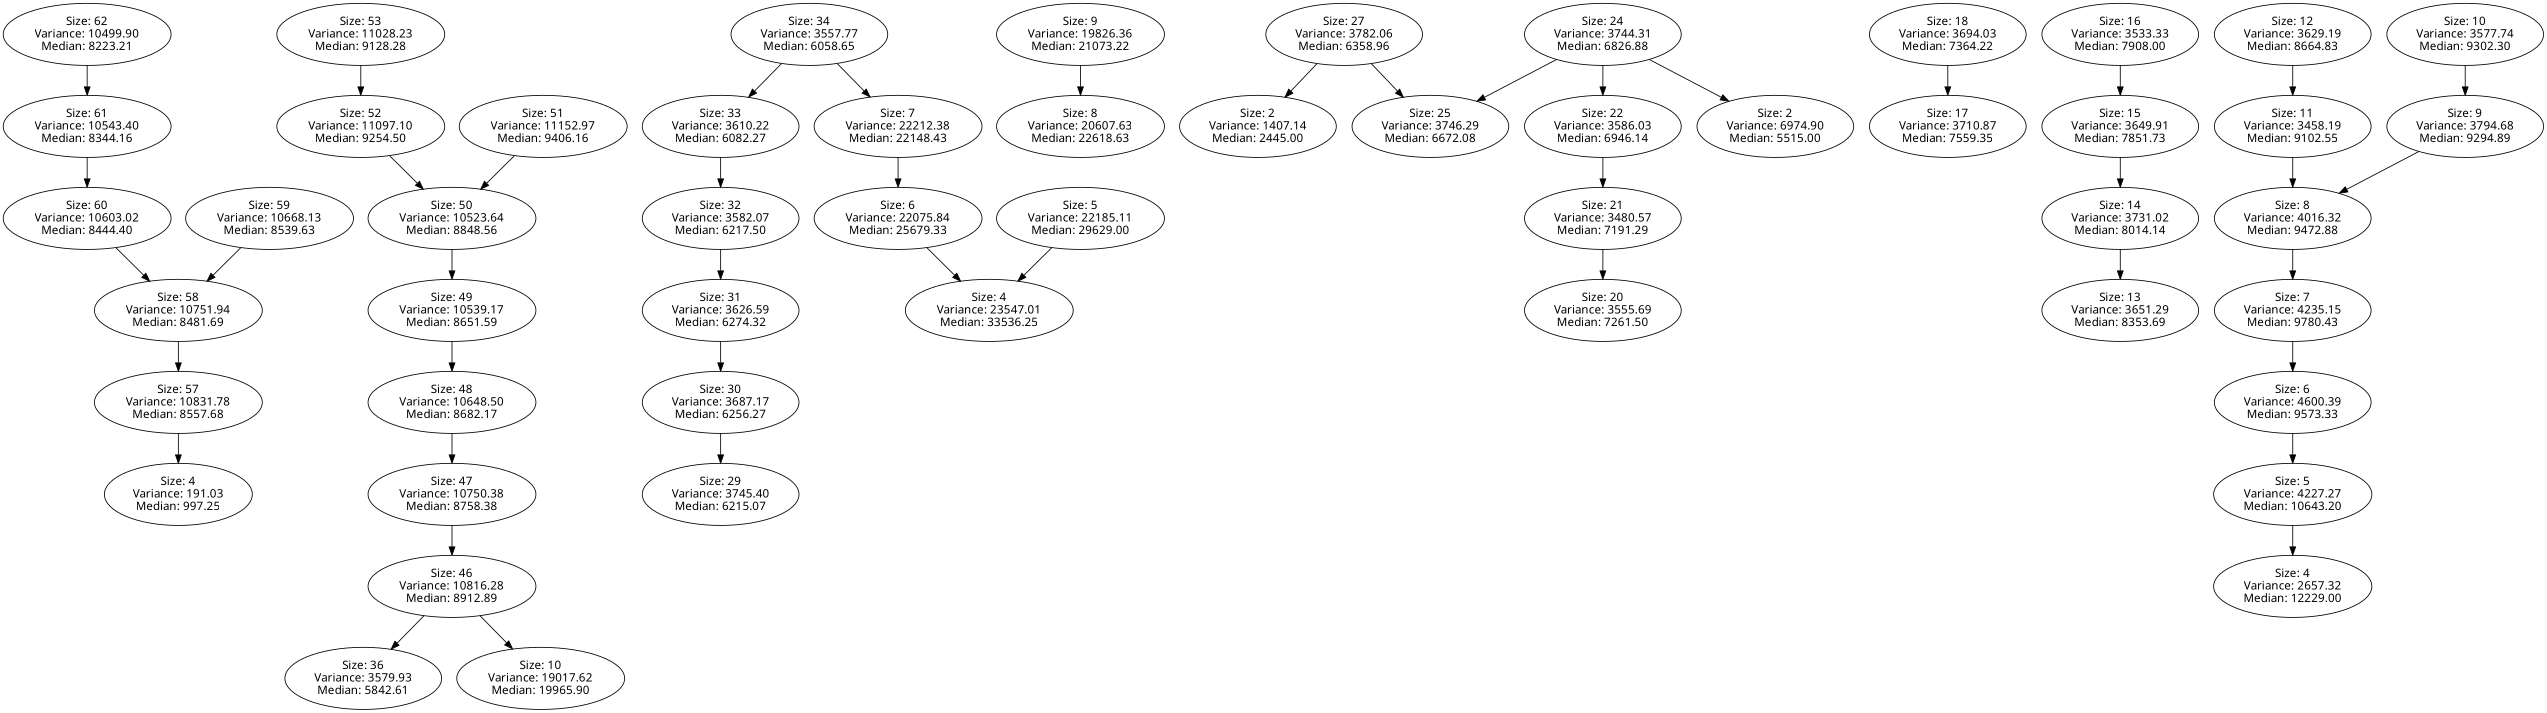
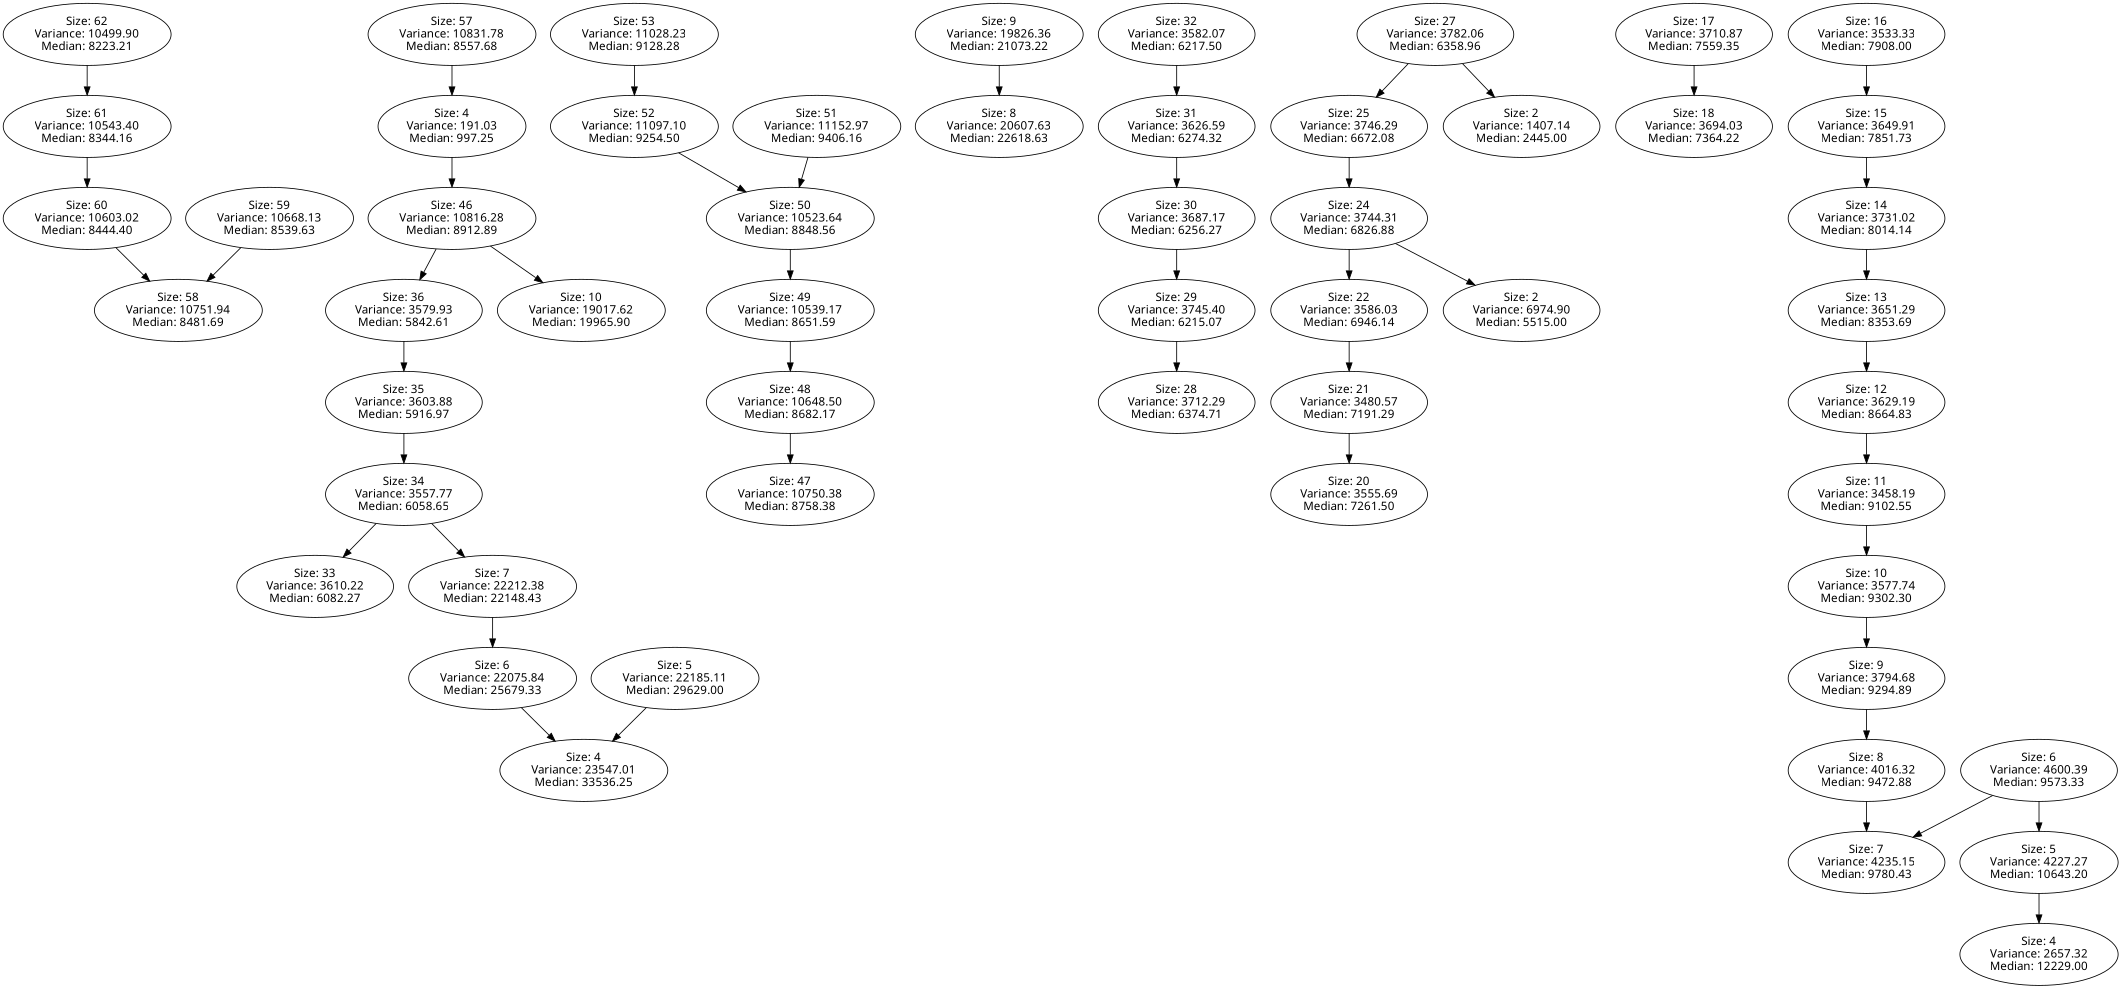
  digraph {
    L=19
    fontname="Noto Sans"
    node [fontname="Noto Sans"]
    edge [fontname="Noto Sans"]
    "Size: 62\nVariance: 10499.90\nMedian: 8223.21"
    "Size: 61\nVariance: 10543.40\nMedian: 8344.16"
    "Size: 60\nVariance: 10603.02\nMedian: 8444.40"
    "Size: 58\nVariance: 10751.94\nMedian: 8481.69"
    "Size: 59\nVariance: 10668.13\nMedian: 8539.63"
    "Size: 57\nVariance: 10831.78\nMedian: 8557.68"
    "Size: 4\nVariance: 191.03\nMedian: 997.25"
    "Size: 53\nVariance: 11028.23\nMedian: 9128.28"
    "Size: 52\nVariance: 11097.10\nMedian: 9254.50"
    "Size: 50\nVariance: 10523.64\nMedian: 8848.56"
    "Size: 51\nVariance: 11152.97\nMedian: 9406.16"
    "Size: 49\nVariance: 10539.17\nMedian: 8651.59"
    "Size: 48\nVariance: 10648.50\nMedian: 8682.17"
    "Size: 47\nVariance: 10750.38\nMedian: 8758.38"
    "Size: 46\nVariance: 10816.28\nMedian: 8912.89"
    "Size: 36\nVariance: 3579.93\nMedian: 5842.61"
    "Size: 10\nVariance: 19017.62\nMedian: 19965.90"
+   "Size: 35\nVariance: 3603.88\nMedian: 5916.97"
    "Size: 34\nVariance: 3557.77\nMedian: 6058.65"
    "Size: 9\nVariance: 19826.36\nMedian: 21073.22"
    "Size: 8\nVariance: 20607.63\nMedian: 22618.63"
    "Size: 33\nVariance: 3610.22\nMedian: 6082.27"
    "Size: 7\nVariance: 22212.38\nMedian: 22148.43"
    "Size: 32\nVariance: 3582.07\nMedian: 6217.50"
    "Size: 31\nVariance: 3626.59\nMedian: 6274.32"
    "Size: 30\nVariance: 3687.17\nMedian: 6256.27"
    "Size: 29\nVariance: 3745.40\nMedian: 6215.07"
+   "Size: 28\nVariance: 3712.29\nMedian: 6374.71"
    "Size: 27\nVariance: 3782.06\nMedian: 6358.96"
    "Size: 25\nVariance: 3746.29\nMedian: 6672.08"
    "Size: 2\nVariance: 1407.14\nMedian: 2445.00"
    "Size: 24\nVariance: 3744.31\nMedian: 6826.88"
    "Size: 22\nVariance: 3586.03\nMedian: 6946.14"
    "Size: 2\nVariance: 6974.90\nMedian: 5515.00"
    "Size: 21\nVariance: 3480.57\nMedian: 7191.29"
    "Size: 20\nVariance: 3555.69\nMedian: 7261.50"
    "Size: 18\nVariance: 3694.03\nMedian: 7364.22"
    "Size: 17\nVariance: 3710.87\nMedian: 7559.35"
    "Size: 16\nVariance: 3533.33\nMedian: 7908.00"
    "Size: 15\nVariance: 3649.91\nMedian: 7851.73"
    "Size: 14\nVariance: 3731.02\nMedian: 8014.14"
    "Size: 13\nVariance: 3651.29\nMedian: 8353.69"
    "Size: 12\nVariance: 3629.19\nMedian: 8664.83"
    "Size: 11\nVariance: 3458.19\nMedian: 9102.55"
    "Size: 10\nVariance: 3577.74\nMedian: 9302.30"
    "Size: 9\nVariance: 3794.68\nMedian: 9294.89"
    "Size: 8\nVariance: 4016.32\nMedian: 9472.88"
    "Size: 7\nVariance: 4235.15\nMedian: 9780.43"
    "Size: 6\nVariance: 4600.39\nMedian: 9573.33"
    "Size: 5\nVariance: 4227.27\nMedian: 10643.20"
    "Size: 4\nVariance: 2657.32\nMedian: 12229.00"
    "Size: 6\nVariance: 22075.84\nMedian: 25679.33"
    "Size: 4\nVariance: 23547.01\nMedian: 33536.25"
    "Size: 5\nVariance: 22185.11\nMedian: 29629.00"
    "Size: 62\nVariance: 10499.90\nMedian: 8223.21" -> "Size: 61\nVariance: 10543.40\nMedian: 8344.16"
    "Size: 61\nVariance: 10543.40\nMedian: 8344.16" -> "Size: 60\nVariance: 10603.02\nMedian: 8444.40"
    "Size: 60\nVariance: 10603.02\nMedian: 8444.40" -> "Size: 58\nVariance: 10751.94\nMedian: 8481.69"
-   "Size: 58\nVariance: 10751.94\nMedian: 8481.69" -> "Size: 57\nVariance: 10831.78\nMedian: 8557.68"
    "Size: 59\nVariance: 10668.13\nMedian: 8539.63" -> "Size: 58\nVariance: 10751.94\nMedian: 8481.69"
    "Size: 57\nVariance: 10831.78\nMedian: 8557.68" -> "Size: 4\nVariance: 191.03\nMedian: 997.25"
    "Size: 53\nVariance: 11028.23\nMedian: 9128.28" -> "Size: 52\nVariance: 11097.10\nMedian: 9254.50"
    "Size: 52\nVariance: 11097.10\nMedian: 9254.50" -> "Size: 50\nVariance: 10523.64\nMedian: 8848.56"
    "Size: 50\nVariance: 10523.64\nMedian: 8848.56" -> "Size: 49\nVariance: 10539.17\nMedian: 8651.59"
    "Size: 51\nVariance: 11152.97\nMedian: 9406.16" -> "Size: 50\nVariance: 10523.64\nMedian: 8848.56"
    "Size: 49\nVariance: 10539.17\nMedian: 8651.59" -> "Size: 48\nVariance: 10648.50\nMedian: 8682.17"
    "Size: 48\nVariance: 10648.50\nMedian: 8682.17" -> "Size: 47\nVariance: 10750.38\nMedian: 8758.38"
-   "Size: 47\nVariance: 10750.38\nMedian: 8758.38" -> "Size: 46\nVariance: 10816.28\nMedian: 8912.89"
+   "Size: 4\nVariance: 191.03\nMedian: 997.25" -> "Size: 46\nVariance: 10816.28\nMedian: 8912.89"
    "Size: 46\nVariance: 10816.28\nMedian: 8912.89" -> "Size: 36\nVariance: 3579.93\nMedian: 5842.61"
    "Size: 46\nVariance: 10816.28\nMedian: 8912.89" -> "Size: 10\nVariance: 19017.62\nMedian: 19965.90"
+   "Size: 36\nVariance: 3579.93\nMedian: 5842.61" -> "Size: 35\nVariance: 3603.88\nMedian: 5916.97"
+   "Size: 35\nVariance: 3603.88\nMedian: 5916.97" -> "Size: 34\nVariance: 3557.77\nMedian: 6058.65"
    "Size: 34\nVariance: 3557.77\nMedian: 6058.65" -> "Size: 33\nVariance: 3610.22\nMedian: 6082.27"
    "Size: 34\nVariance: 3557.77\nMedian: 6058.65" -> "Size: 7\nVariance: 22212.38\nMedian: 22148.43"
    "Size: 9\nVariance: 19826.36\nMedian: 21073.22" -> "Size: 8\nVariance: 20607.63\nMedian: 22618.63"
-   "Size: 33\nVariance: 3610.22\nMedian: 6082.27" -> "Size: 32\nVariance: 3582.07\nMedian: 6217.50"
    "Size: 7\nVariance: 22212.38\nMedian: 22148.43" -> "Size: 6\nVariance: 22075.84\nMedian: 25679.33"
    "Size: 32\nVariance: 3582.07\nMedian: 6217.50" -> "Size: 31\nVariance: 3626.59\nMedian: 6274.32"
    "Size: 31\nVariance: 3626.59\nMedian: 6274.32" -> "Size: 30\nVariance: 3687.17\nMedian: 6256.27"
    "Size: 30\nVariance: 3687.17\nMedian: 6256.27" -> "Size: 29\nVariance: 3745.40\nMedian: 6215.07"
+   "Size: 29\nVariance: 3745.40\nMedian: 6215.07" -> "Size: 28\nVariance: 3712.29\nMedian: 6374.71"
    "Size: 27\nVariance: 3782.06\nMedian: 6358.96" -> "Size: 25\nVariance: 3746.29\nMedian: 6672.08"
    "Size: 27\nVariance: 3782.06\nMedian: 6358.96" -> "Size: 2\nVariance: 1407.14\nMedian: 2445.00"
-   "Size: 24\nVariance: 3744.31\nMedian: 6826.88" -> "Size: 25\nVariance: 3746.29\nMedian: 6672.08"
+   "Size: 25\nVariance: 3746.29\nMedian: 6672.08" -> "Size: 24\nVariance: 3744.31\nMedian: 6826.88"
    "Size: 24\nVariance: 3744.31\nMedian: 6826.88" -> "Size: 22\nVariance: 3586.03\nMedian: 6946.14"
    "Size: 24\nVariance: 3744.31\nMedian: 6826.88" -> "Size: 2\nVariance: 6974.90\nMedian: 5515.00"
    "Size: 22\nVariance: 3586.03\nMedian: 6946.14" -> "Size: 21\nVariance: 3480.57\nMedian: 7191.29"
    "Size: 21\nVariance: 3480.57\nMedian: 7191.29" -> "Size: 20\nVariance: 3555.69\nMedian: 7261.50"
-   "Size: 18\nVariance: 3694.03\nMedian: 7364.22" -> "Size: 17\nVariance: 3710.87\nMedian: 7559.35"
+   "Size: 17\nVariance: 3710.87\nMedian: 7559.35" -> "Size: 18\nVariance: 3694.03\nMedian: 7364.22"
    "Size: 16\nVariance: 3533.33\nMedian: 7908.00" -> "Size: 15\nVariance: 3649.91\nMedian: 7851.73"
    "Size: 15\nVariance: 3649.91\nMedian: 7851.73" -> "Size: 14\nVariance: 3731.02\nMedian: 8014.14"
    "Size: 14\nVariance: 3731.02\nMedian: 8014.14" -> "Size: 13\nVariance: 3651.29\nMedian: 8353.69"
+   "Size: 13\nVariance: 3651.29\nMedian: 8353.69" -> "Size: 12\nVariance: 3629.19\nMedian: 8664.83"
    "Size: 12\nVariance: 3629.19\nMedian: 8664.83" -> "Size: 11\nVariance: 3458.19\nMedian: 9102.55"
-   "Size: 11\nVariance: 3458.19\nMedian: 9102.55" -> "Size: 8\nVariance: 4016.32\nMedian: 9472.88"
+   "Size: 11\nVariance: 3458.19\nMedian: 9102.55" -> "Size: 10\nVariance: 3577.74\nMedian: 9302.30"
    "Size: 10\nVariance: 3577.74\nMedian: 9302.30" -> "Size: 9\nVariance: 3794.68\nMedian: 9294.89"
    "Size: 9\nVariance: 3794.68\nMedian: 9294.89" -> "Size: 8\nVariance: 4016.32\nMedian: 9472.88"
    "Size: 8\nVariance: 4016.32\nMedian: 9472.88" -> "Size: 7\nVariance: 4235.15\nMedian: 9780.43"
-   "Size: 7\nVariance: 4235.15\nMedian: 9780.43" -> "Size: 6\nVariance: 4600.39\nMedian: 9573.33"
+   "Size: 6\nVariance: 4600.39\nMedian: 9573.33" -> "Size: 7\nVariance: 4235.15\nMedian: 9780.43"
    "Size: 6\nVariance: 4600.39\nMedian: 9573.33" -> "Size: 5\nVariance: 4227.27\nMedian: 10643.20"
    "Size: 5\nVariance: 4227.27\nMedian: 10643.20" -> "Size: 4\nVariance: 2657.32\nMedian: 12229.00"
    "Size: 6\nVariance: 22075.84\nMedian: 25679.33" -> "Size: 4\nVariance: 23547.01\nMedian: 33536.25"
    "Size: 5\nVariance: 22185.11\nMedian: 29629.00" -> "Size: 4\nVariance: 23547.01\nMedian: 33536.25"
  }
